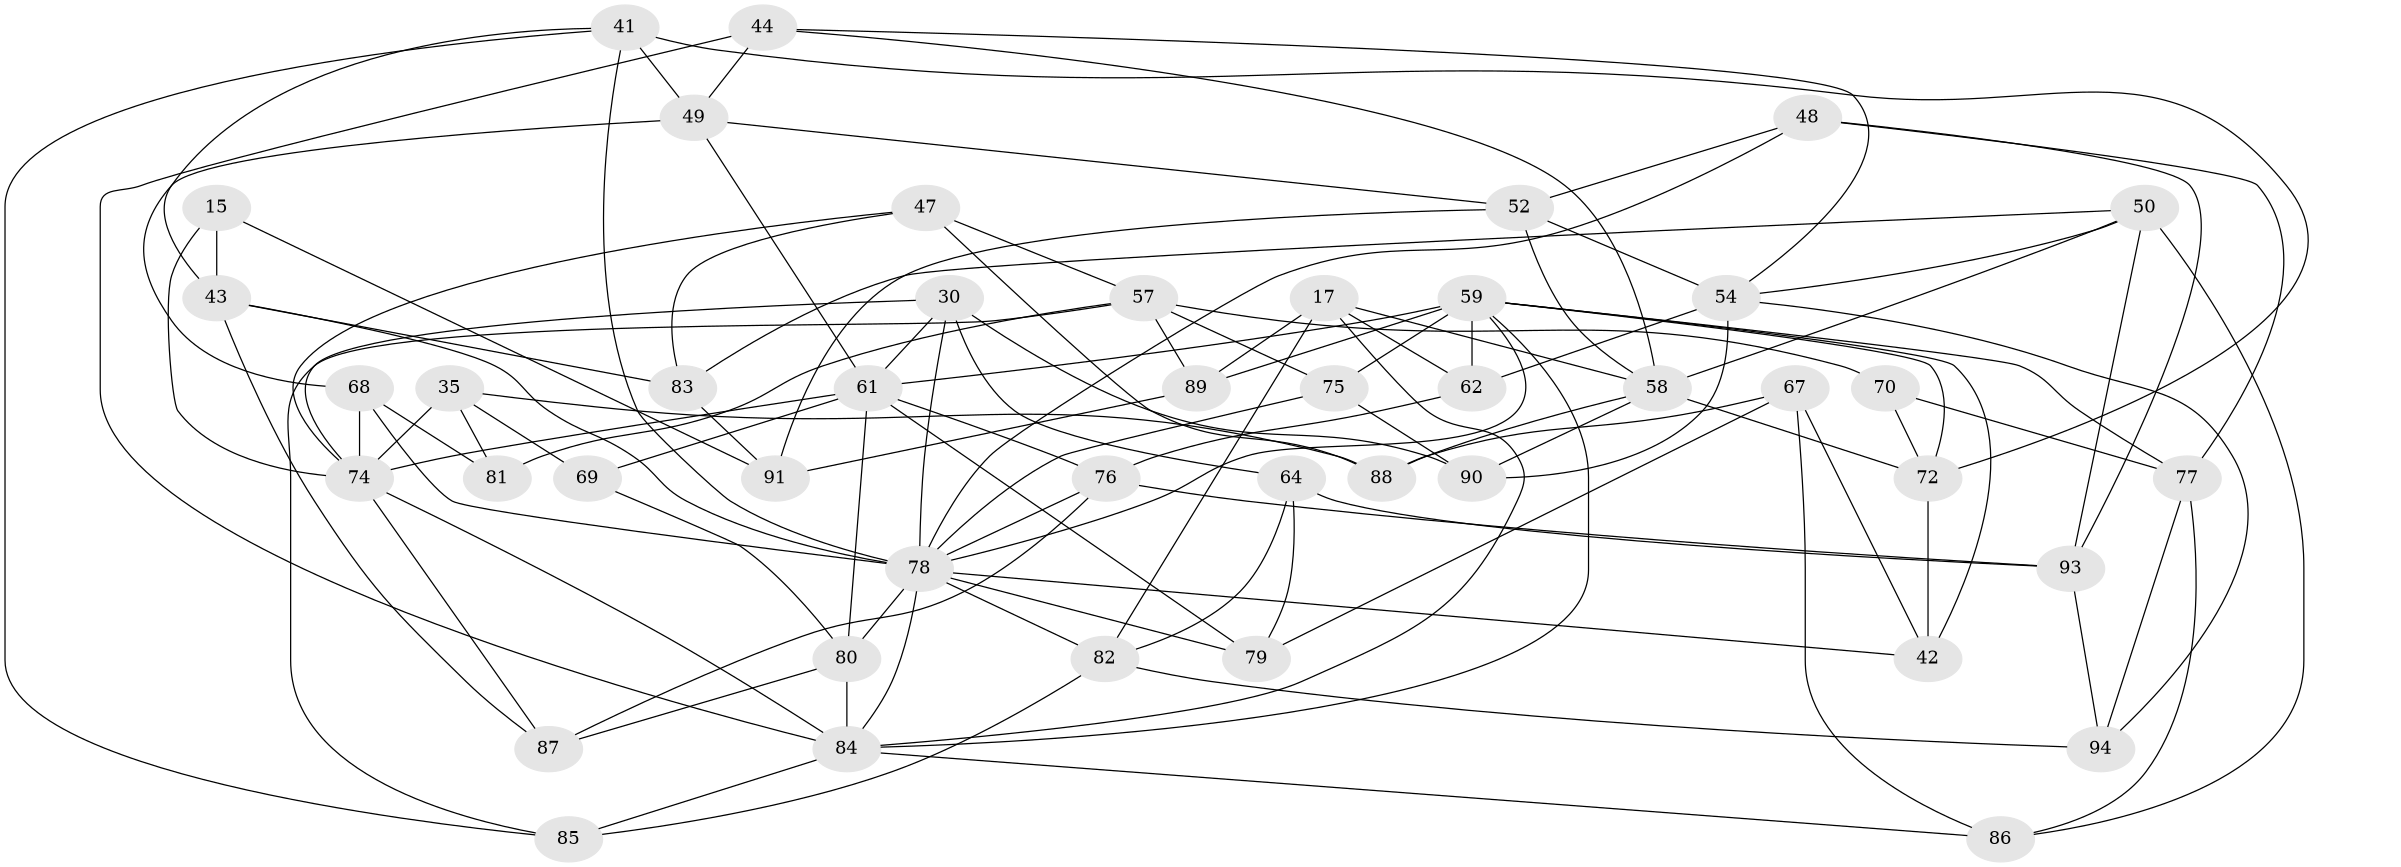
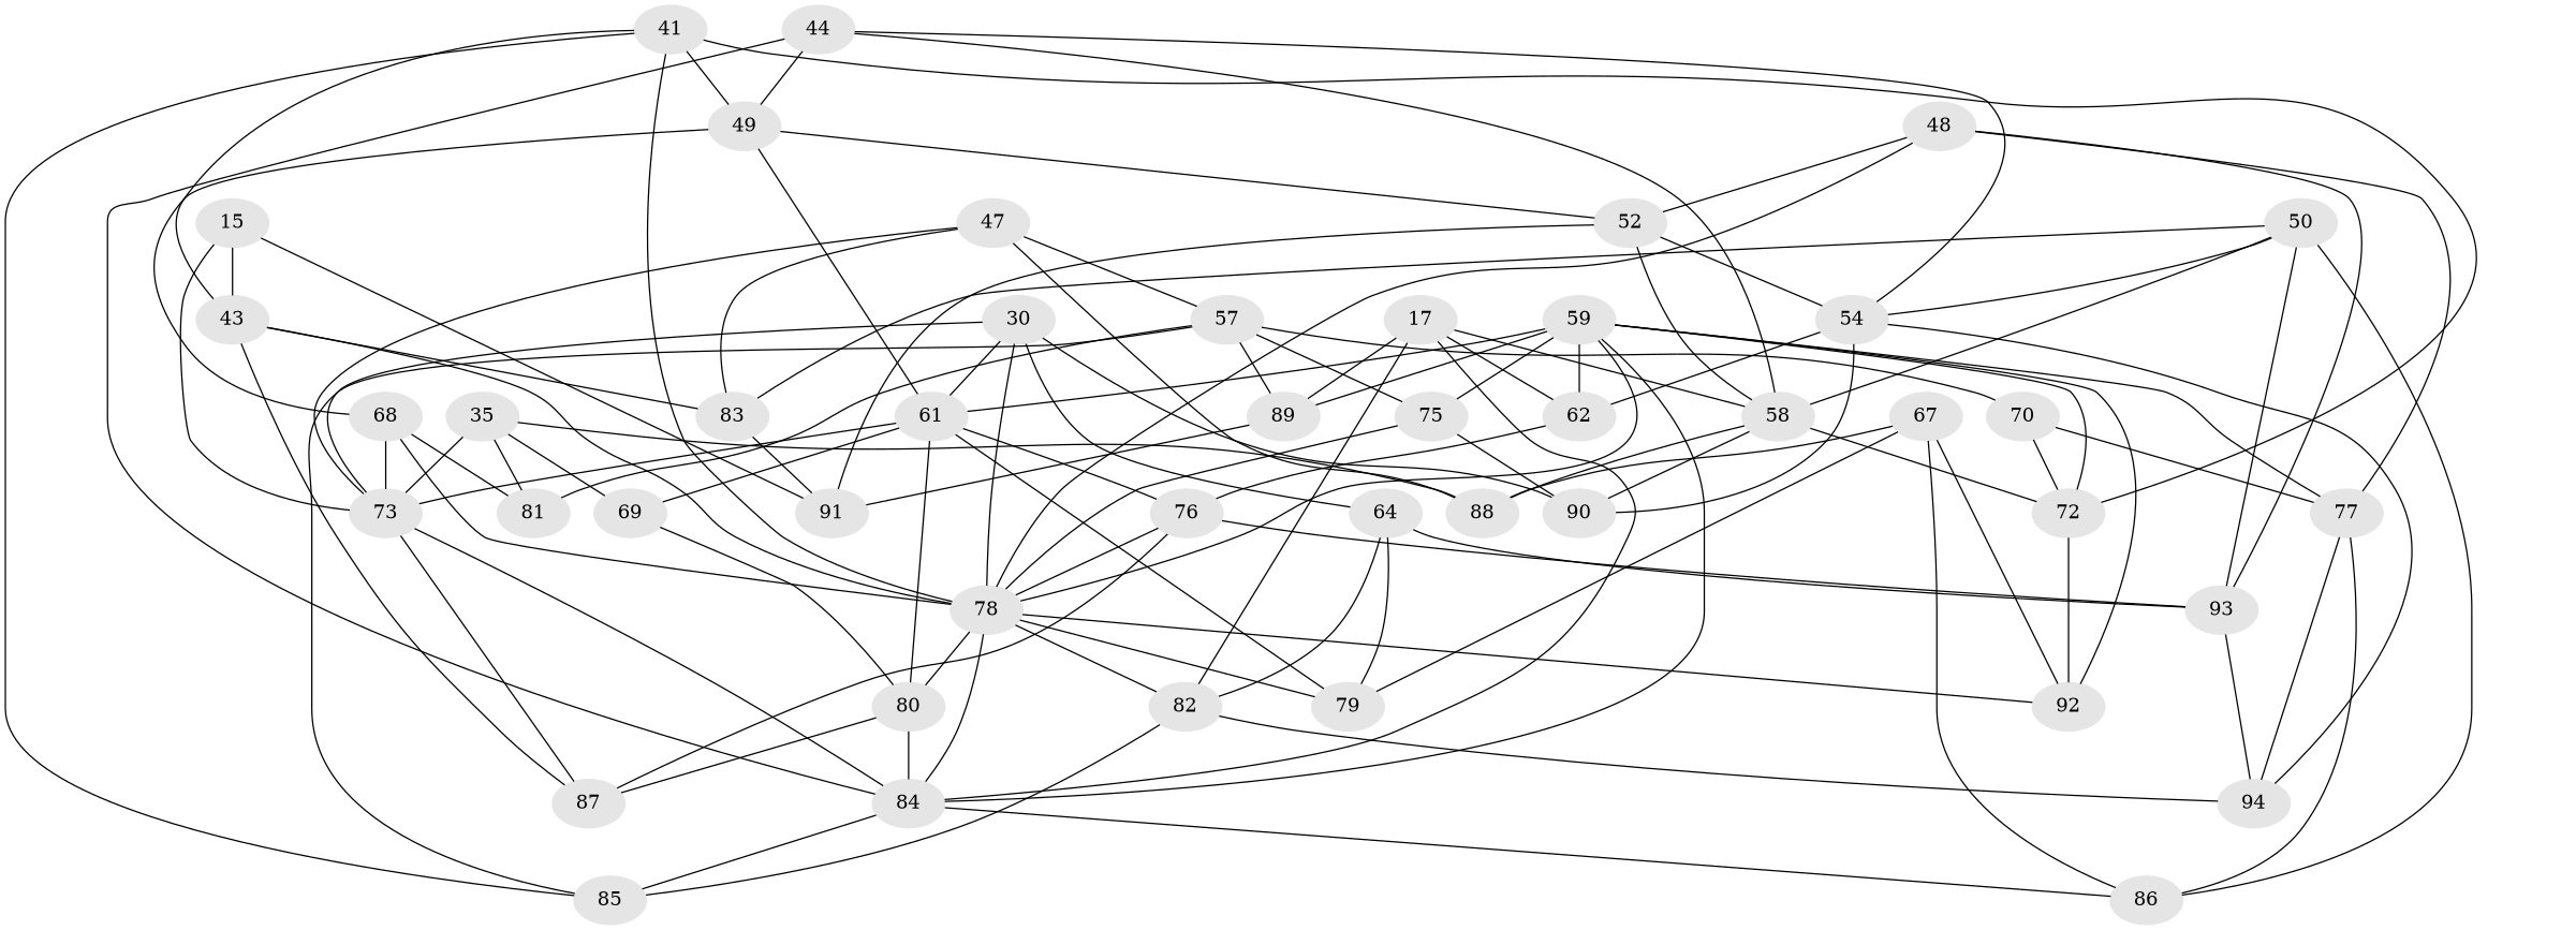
  graph {
    node [color=gray90 style=filled]
    43 [super="+7"]
    78 [super="+33+38+63"]
    83
    87
    15
-   73 [super="+14+71+39" label=74]
+   73 [super="+14+71+39"]
    91
    84 [super="+26+65"]
    17 [super="+2"]
    58 [super="+11+55"]
    62
    82 [super="+34+60"]
    89 [super="+1"]
    90 [super="+6"]
    88
    72 [super="+9"]
    76 [super="+66"]
    85
    94
    86
    n21 [label=30 super="+30"]
    61 [super="+45+56"]
    64
    69
    80 [super="+12+53"]
    79
    93 [super="+74"]
-   92 [super="+46" label=42]
+   92 [super="+46"]
    35
    81 [super="+40"]
    41 [super="+27"]
    49 [super="+32"]
    52 [super="+18"]
    68
    44
    54 [super="+25"]
    57 [super="+23"]
    70
    75 [super="+21"]
    47
    48
    77 [super="+4"]
    50 [super="+3"]
    59 [super="+19+28+36"]
    67
    43 -- 78
    43 -- 83
    43 -- 87
    78 -- 84
    78 -- 82 [weight=2]
    78 -- 80
    78 -- 79
    78 -- 92
    83 -- 91
    15 -- 43 [weight=2]
    15 -- 73
    15 -- 91
    73 -- 87
    73 -- 84 [weight=2]
    84 -- 85
    84 -- 86
    17 -- 84
    17 -- 58
    17 -- 62
    17 -- 82
    17 -- 89 [weight=2]
    58 -- 90
    58 -- 88
    58 -- 72
    62 -- 76
    82 -- 85
    82 -- 94
    89 -- 91
    72 -- 92 [weight=2]
    76 -- 78 [weight=2]
    76 -- 87
    76 -- 93
    n21 -- 78
    n21 -- 73
    n21 -- 90 [weight=2]
    n21 -- 61
    n21 -- 64
    61 -- 73
    61 -- 76
    61 -- 69 [weight=2]
    61 -- 80
    61 -- 79
    64 -- 82
    64 -- 79
    64 -- 93
    69 -- 80
    80 -- 87
    80 -- 84 [weight=3]
    93 -- 94
    35 -- 73
    35 -- 88
    35 -- 69
    35 -- 81
    41 -- 43
    41 -- 78
    41 -- 72
    41 -- 85
    41 -- 49 [weight=2]
    49 -- 61
    49 -- 52
    49 -- 68
    52 -- 91
    52 -- 58
    52 -- 54 [weight=2]
    68 -- 78
    68 -- 73
    68 -- 81
    44 -- 84
    44 -- 58
    44 -- 49
    44 -- 54
    54 -- 62
    54 -- 90 [weight=2]
    54 -- 94
    57 -- 89
    57 -- 85
    57 -- 81 [weight=2]
    57 -- 70
    57 -- 75 [weight=2]
    70 -- 72
    70 -- 77 [weight=2]
    75 -- 78
    75 -- 90
    47 -- 83
    47 -- 73
    47 -- 88
    47 -- 57
    48 -- 78
    48 -- 93
    48 -- 52
    48 -- 77
    77 -- 94
    77 -- 86
    50 -- 83
    50 -- 58
    50 -- 86
    50 -- 93 [weight=2]
    50 -- 54
    59 -- 78
    59 -- 84 [weight=2]
    59 -- 62
    59 -- 89 [weight=2]
    59 -- 72
    59 -- 61 [weight=2]
    59 -- 92 [weight=2]
    59 -- 75 [weight=2]
    59 -- 77
    67 -- 88
    67 -- 86
    67 -- 79
    67 -- 92
  }
